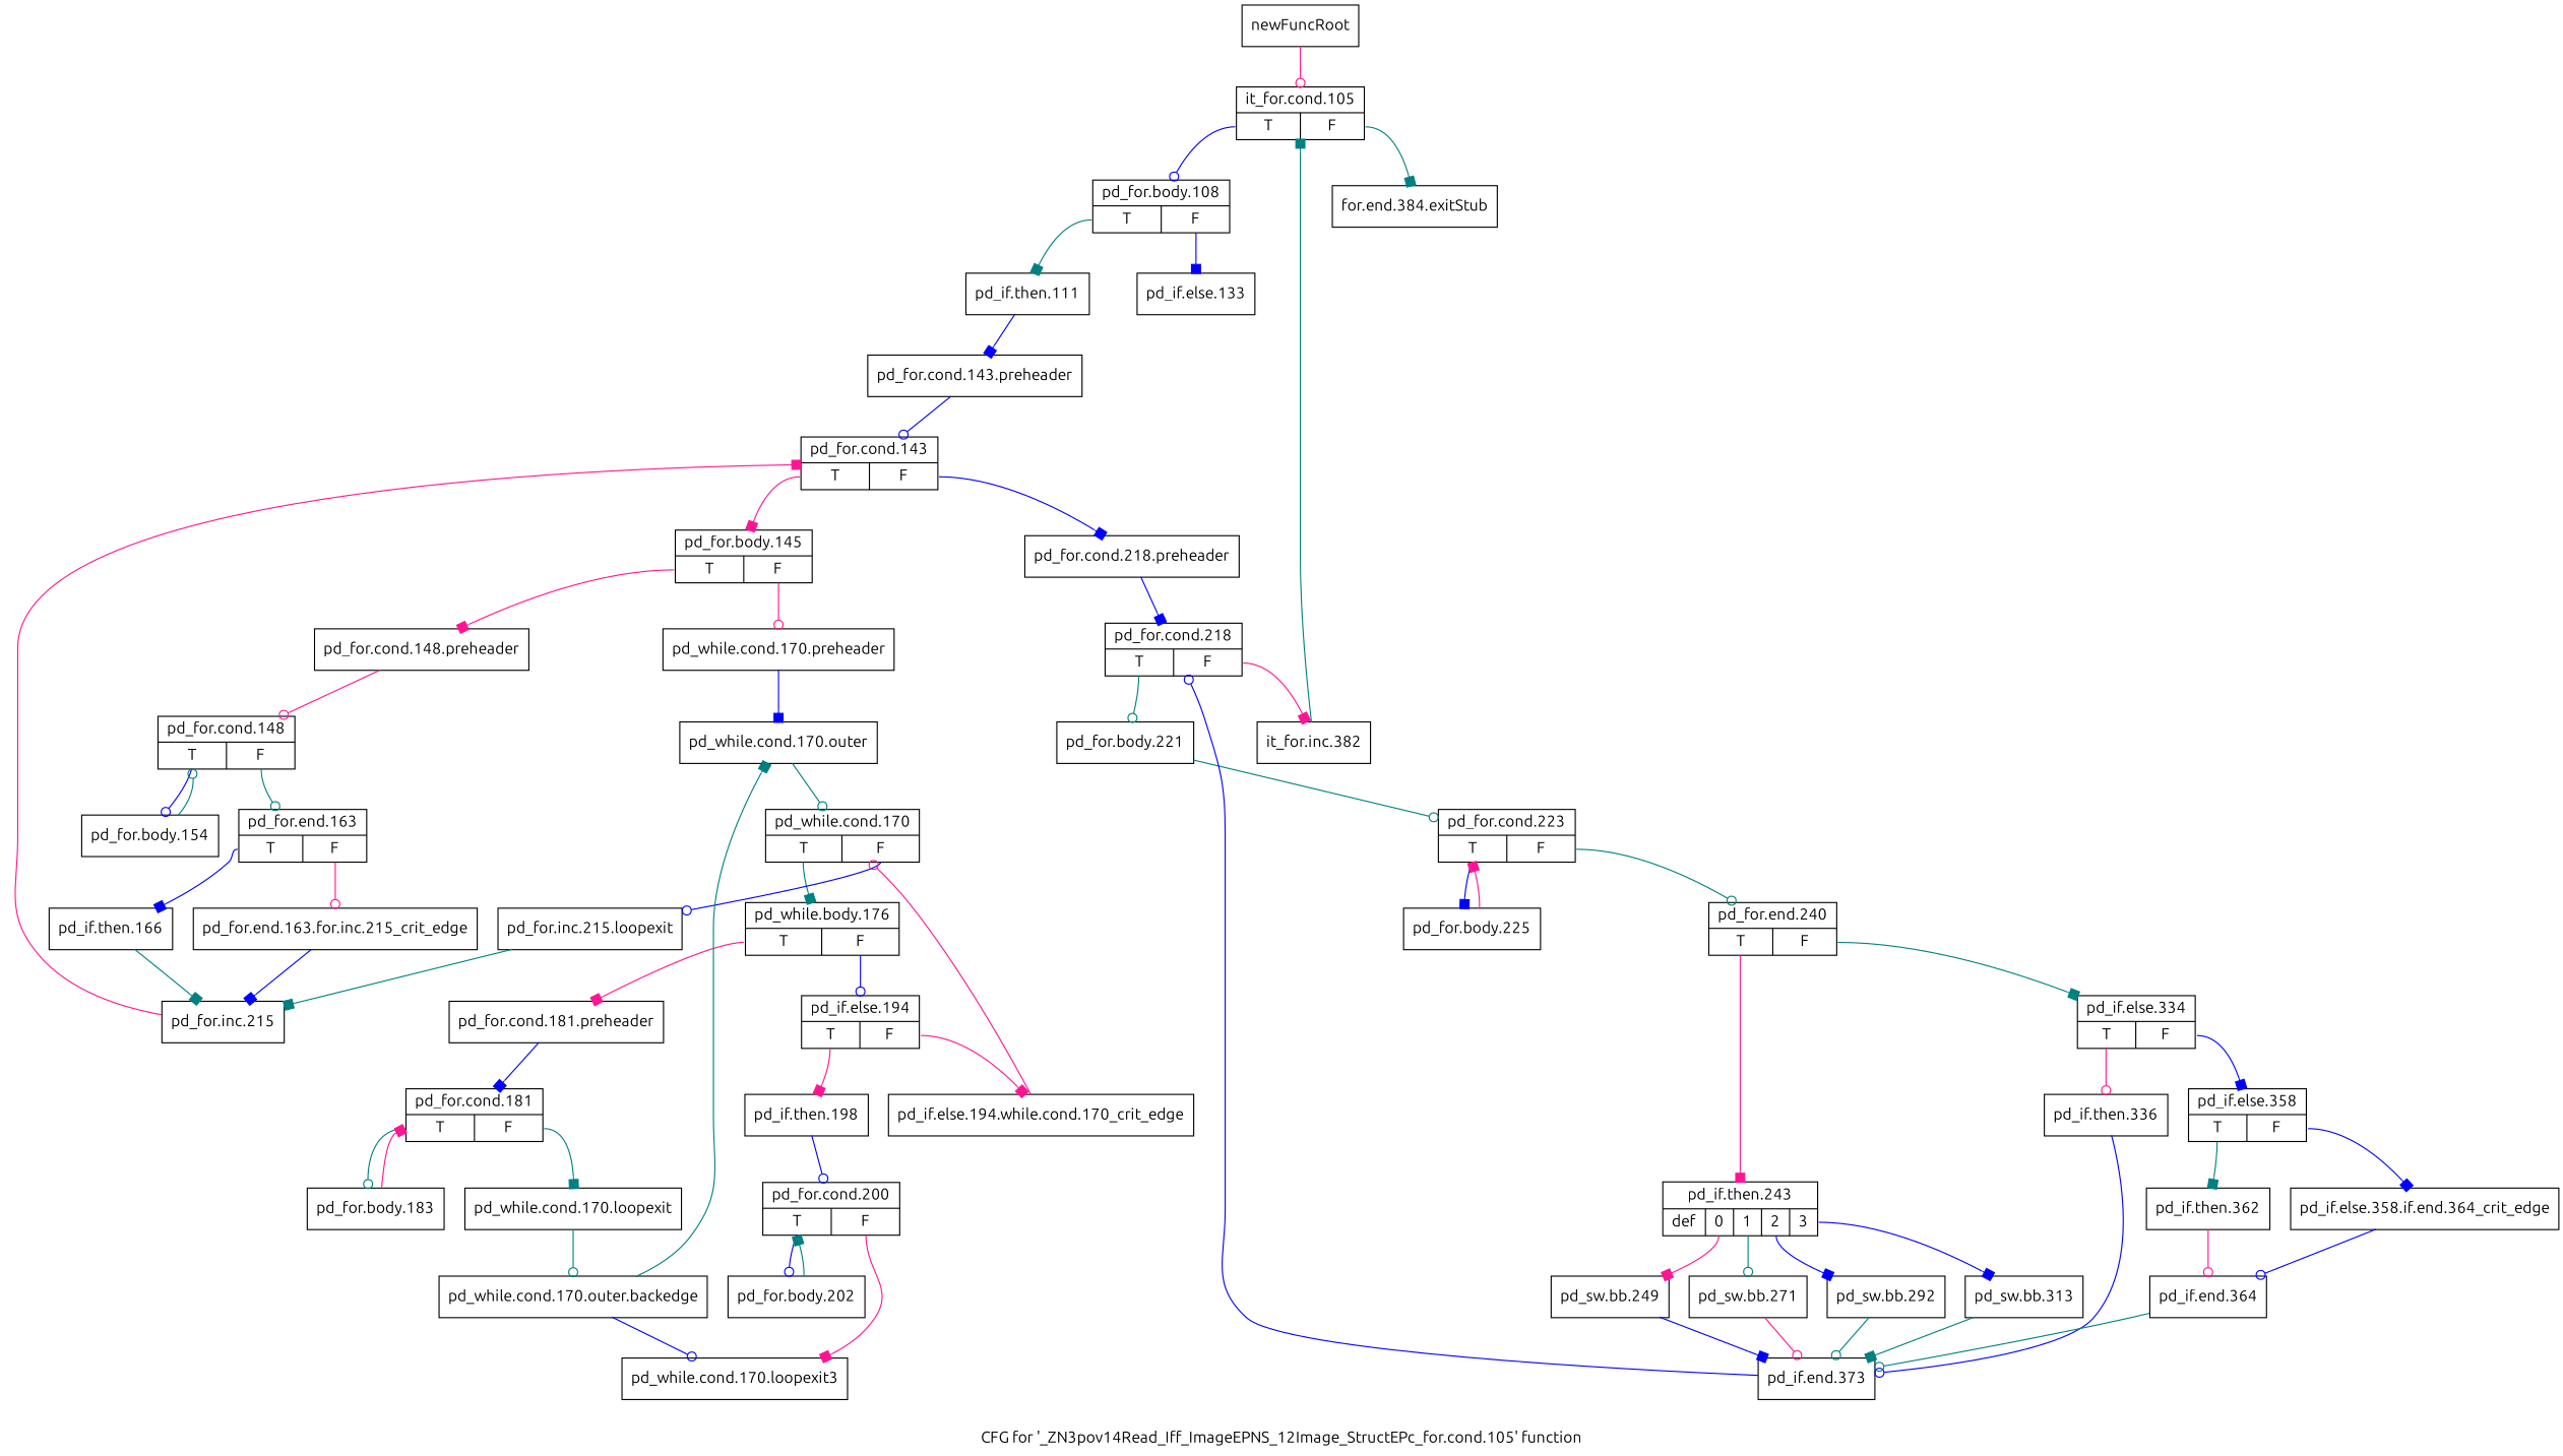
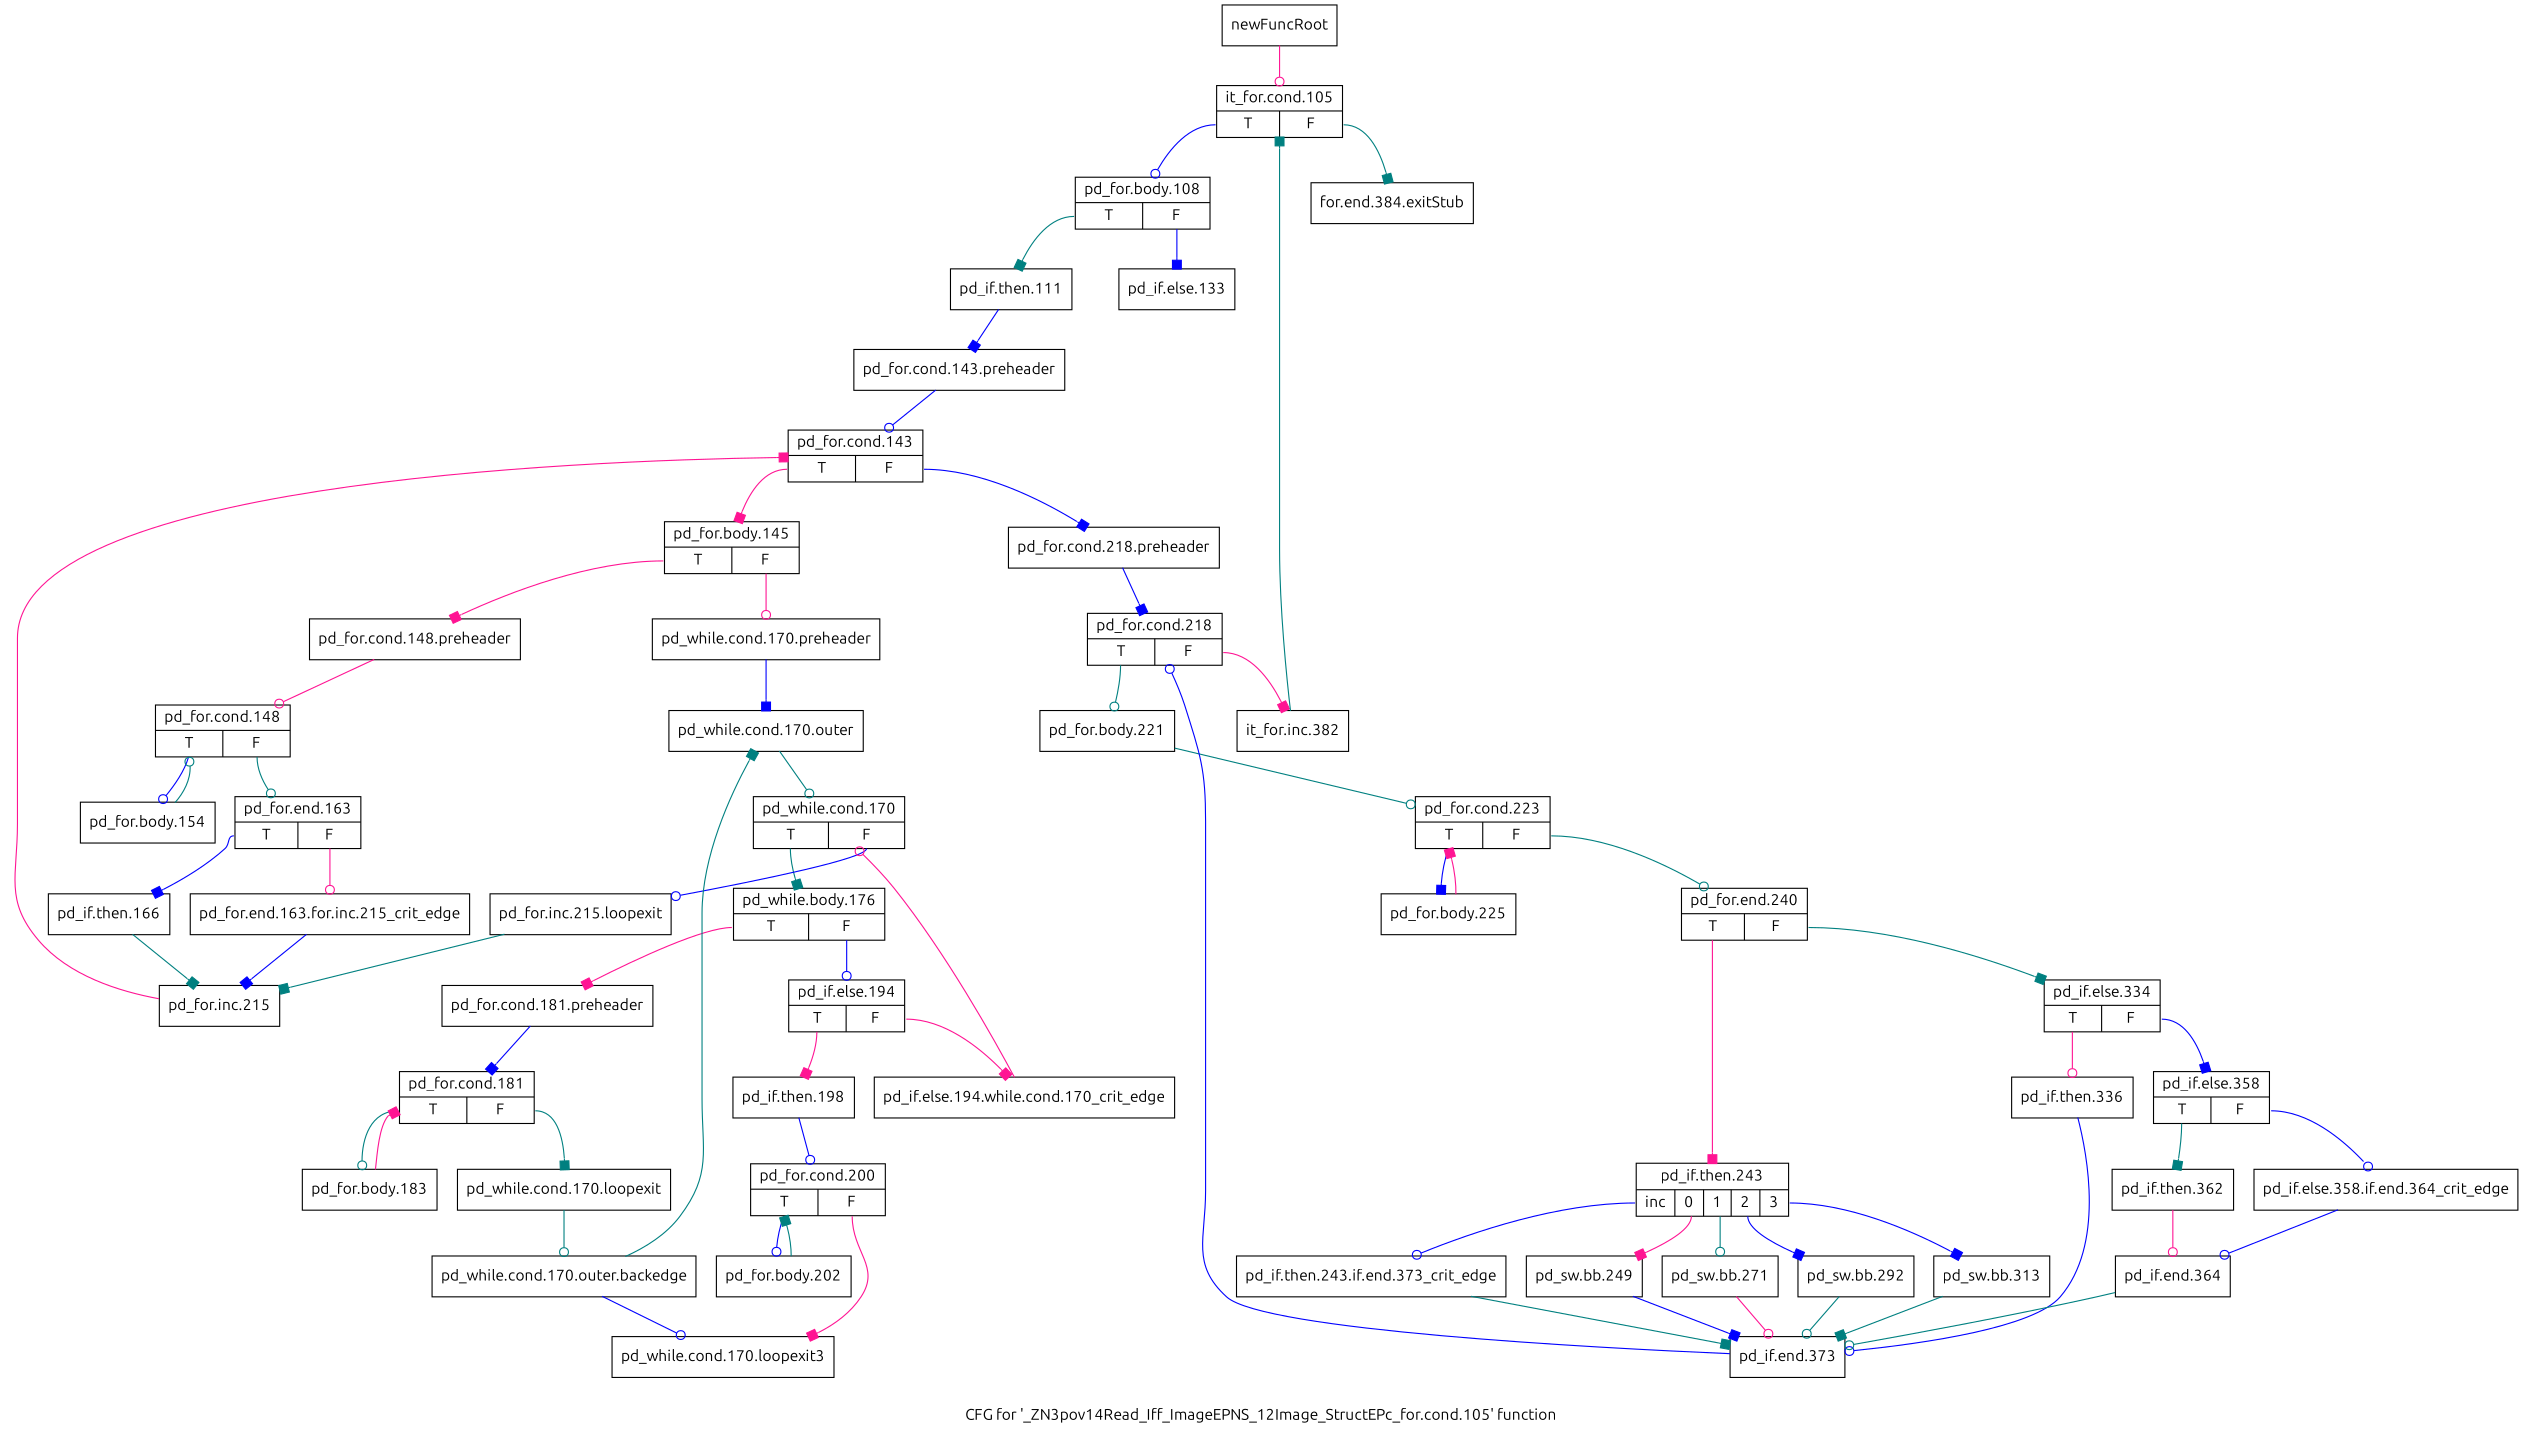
  digraph {
    fontname=Ubuntu
    label="CFG for '_ZN3pov14Read_Iff_ImageEPNS_12Image_StructEPc_for.cond.105' function"
    node [fontname=Ubuntu shape=record]
    edge [arrowhead=box color=blue fontname=Ubuntu]
    n1 [label="{newFuncRoot}"]
    n2 [label="{it_for.cond.105|{<s0>T|<s1>F}}"]
    n3 [label="{for.end.384.exitStub}"]
    n4 [label="{pd_for.body.108|{<s0>T|<s1>F}}"]
    n5 [label="{pd_if.then.111}"]
    n6 [label="{pd_if.else.133}"]
    n7 [label="{pd_for.cond.143.preheader}"]
    n8 [label="{pd_for.cond.143|{<s0>T|<s1>F}}"]
    n9 [label="{pd_for.body.145|{<s0>T|<s1>F}}"]
    n10 [label="{pd_for.cond.218.preheader}"]
    n11 [label="{pd_for.cond.148.preheader}"]
    n12 [label="{pd_while.cond.170.preheader}"]
    n13 [label="{pd_for.cond.218|{<s0>T|<s1>F}}"]
    n14 [label="{pd_for.cond.148|{<s0>T|<s1>F}}"]
    n15 [label="{pd_while.cond.170.outer}"]
    n16 [label="{pd_for.body.221}"]
    n17 [label="{it_for.inc.382}"]
    n18 [label="{pd_for.cond.223|{<s0>T|<s1>F}}"]
    n19 [label="{pd_for.body.225}"]
    n20 [label="{pd_for.end.240|{<s0>T|<s1>F}}"]
-   n21 [label="{pd_if.then.243|{<s0>def|<s1>0|<s2>1|<s3>2|<s4>3}}"]
+   n21 [label="{pd_if.then.243|{<s0>inc|<s1>0|<s2>1|<s3>2|<s4>3}}"]
    n22 [label="{pd_if.else.334|{<s0>T|<s1>F}}"]
+   n23 [label="{pd_if.then.243.if.end.373_crit_edge}"]
    n24 [label="{pd_sw.bb.249}"]
    n25 [label="{pd_sw.bb.271}"]
    n26 [label="{pd_sw.bb.292}"]
    n27 [label="{pd_sw.bb.313}"]
    n28 [label="{pd_if.then.336}"]
    n29 [label="{pd_if.else.358|{<s0>T|<s1>F}}"]
    n30 [label="{pd_if.end.373}"]
    n31 [label="{pd_if.then.362}"]
    n32 [label="{pd_if.else.358.if.end.364_crit_edge}"]
    n33 [label="{pd_if.end.364}"]
    n34 [label="{pd_for.body.154}"]
    n35 [label="{pd_for.end.163|{<s0>T|<s1>F}}"]
    n36 [label="{pd_while.cond.170|{<s0>T|<s1>F}}"]
    n37 [label="{pd_while.body.176|{<s0>T|<s1>F}}"]
    n38 [label="{pd_for.inc.215.loopexit}"]
    n39 [label="{pd_for.cond.181.preheader}"]
    n40 [label="{pd_if.else.194|{<s0>T|<s1>F}}"]
    n41 [label="{pd_for.inc.215}"]
    n42 [label="{pd_for.cond.181|{<s0>T|<s1>F}}"]
    n43 [label="{pd_if.then.198}"]
    n44 [label="{pd_if.else.194.while.cond.170_crit_edge}"]
    n45 [label="{pd_for.body.183}"]
    n46 [label="{pd_while.cond.170.loopexit}"]
    n47 [label="{pd_for.cond.200|{<s0>T|<s1>F}}"]
    n48 [label="{pd_for.body.202}"]
    n49 [label="{pd_while.cond.170.loopexit3}"]
    n50 [label="{pd_while.cond.170.outer.backedge}"]
    n51 [label="{pd_if.then.166}"]
    n52 [label="{pd_for.end.163.for.inc.215_crit_edge}"]
    n1 -> n2 [arrowhead=odot color=deeppink]
    n2 -> n3 [color=teal tailport=s1]
    n2 -> n4 [arrowhead=odot tailport=s0]
    n4 -> n5 [color=teal tailport=s0]
    n4 -> n6 [tailport=s1]
    n5 -> n7
    n7 -> n8 [arrowhead=odot]
    n8 -> n9 [color=deeppink tailport=s0]
    n8 -> n10 [tailport=s1]
    n9 -> n11 [color=deeppink tailport=s0]
    n9 -> n12 [arrowhead=odot color=deeppink tailport=s1]
    n10 -> n13
    n11 -> n14 [arrowhead=odot color=deeppink]
    n12 -> n15
    n13 -> n16 [arrowhead=odot color=teal tailport=s0]
    n13 -> n17 [color=deeppink tailport=s1]
    n14 -> n34 [arrowhead=odot tailport=s0]
    n14 -> n35 [arrowhead=odot color=teal tailport=s1]
    n15 -> n36 [arrowhead=odot color=teal]
    n16 -> n18 [arrowhead=odot color=teal]
    n17 -> n2 [color=teal]
    n18 -> n19 [tailport=s0]
    n18 -> n20 [arrowhead=odot color=teal tailport=s1]
    n19 -> n18 [color=deeppink]
    n20 -> n21 [color=deeppink tailport=s0]
    n20 -> n22 [color=teal tailport=s1]
+   n21 -> n23 [arrowhead=odot tailport=s0]
    n21 -> n24 [color=deeppink tailport=s1]
    n21 -> n25 [arrowhead=odot color=teal tailport=s2]
    n21 -> n26 [tailport=s3]
    n21 -> n27 [tailport=s4]
    n22 -> n28 [arrowhead=odot color=deeppink tailport=s0]
    n22 -> n29 [tailport=s1]
+   n23 -> n30 [color=teal]
    n24 -> n30
    n25 -> n30 [arrowhead=odot color=deeppink]
    n26 -> n30 [arrowhead=odot color=teal]
    n27 -> n30 [color=teal]
    n28 -> n30 [arrowhead=odot]
    n29 -> n31 [color=teal tailport=s0]
-   n29 -> n32 [tailport=s1]
+   n29 -> n32 [arrowhead=odot tailport=s1]
    n30 -> n13 [arrowhead=odot]
    n31 -> n33 [arrowhead=odot color=deeppink]
    n32 -> n33 [arrowhead=odot]
    n33 -> n30 [arrowhead=odot color=teal]
    n34 -> n14 [arrowhead=odot color=teal]
    n35 -> n51 [tailport=s0]
    n35 -> n52 [arrowhead=odot color=deeppink tailport=s1]
    n36 -> n37 [color=teal tailport=s0]
    n36 -> n38 [arrowhead=odot tailport=s1]
    n37 -> n39 [color=deeppink tailport=s0]
    n37 -> n40 [arrowhead=odot tailport=s1]
    n38 -> n41 [color=teal]
    n39 -> n42
    n40 -> n43 [color=deeppink tailport=s0]
    n40 -> n44 [color=deeppink tailport=s1]
    n41 -> n8 [color=deeppink]
    n42 -> n45 [arrowhead=odot color=teal tailport=s0]
    n42 -> n46 [color=teal tailport=s1]
    n43 -> n47 [arrowhead=odot]
    n44 -> n36 [arrowhead=odot color=deeppink]
    n45 -> n42 [color=deeppink]
    n46 -> n50 [arrowhead=odot color=teal]
    n47 -> n48 [arrowhead=odot tailport=s0]
    n47 -> n49 [color=deeppink tailport=s1]
    n48 -> n47 [color=teal]
    n50 -> n15 [color=teal]
    n50 -> n49 [arrowhead=odot]
    n51 -> n41 [color=teal]
    n52 -> n41
  }
